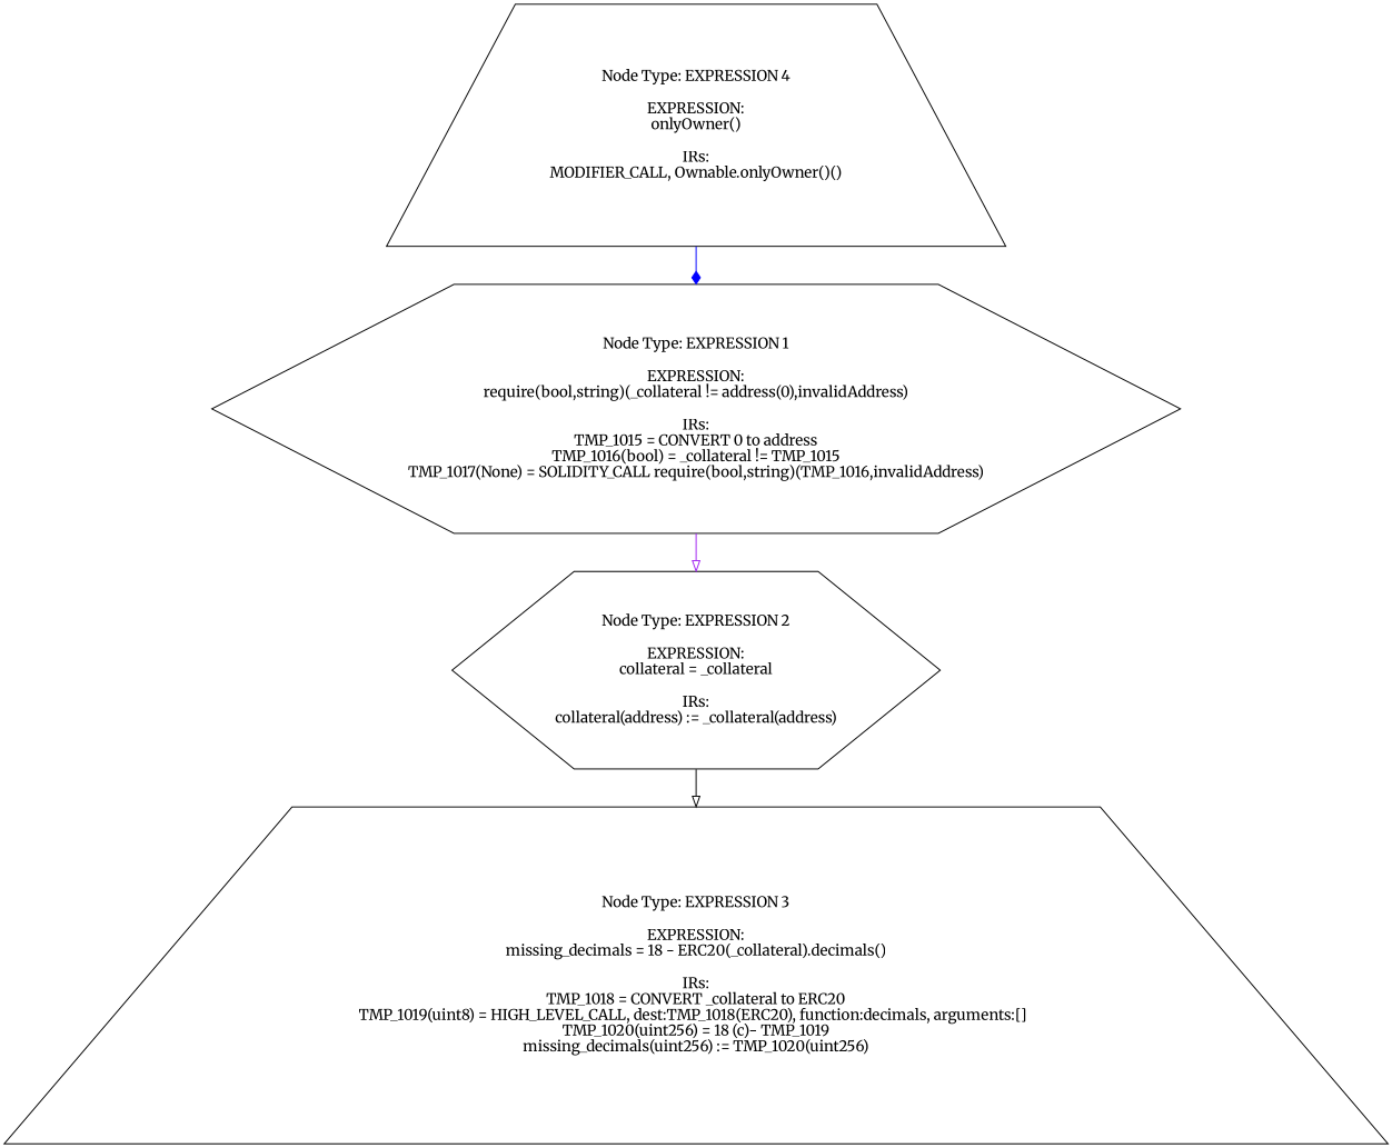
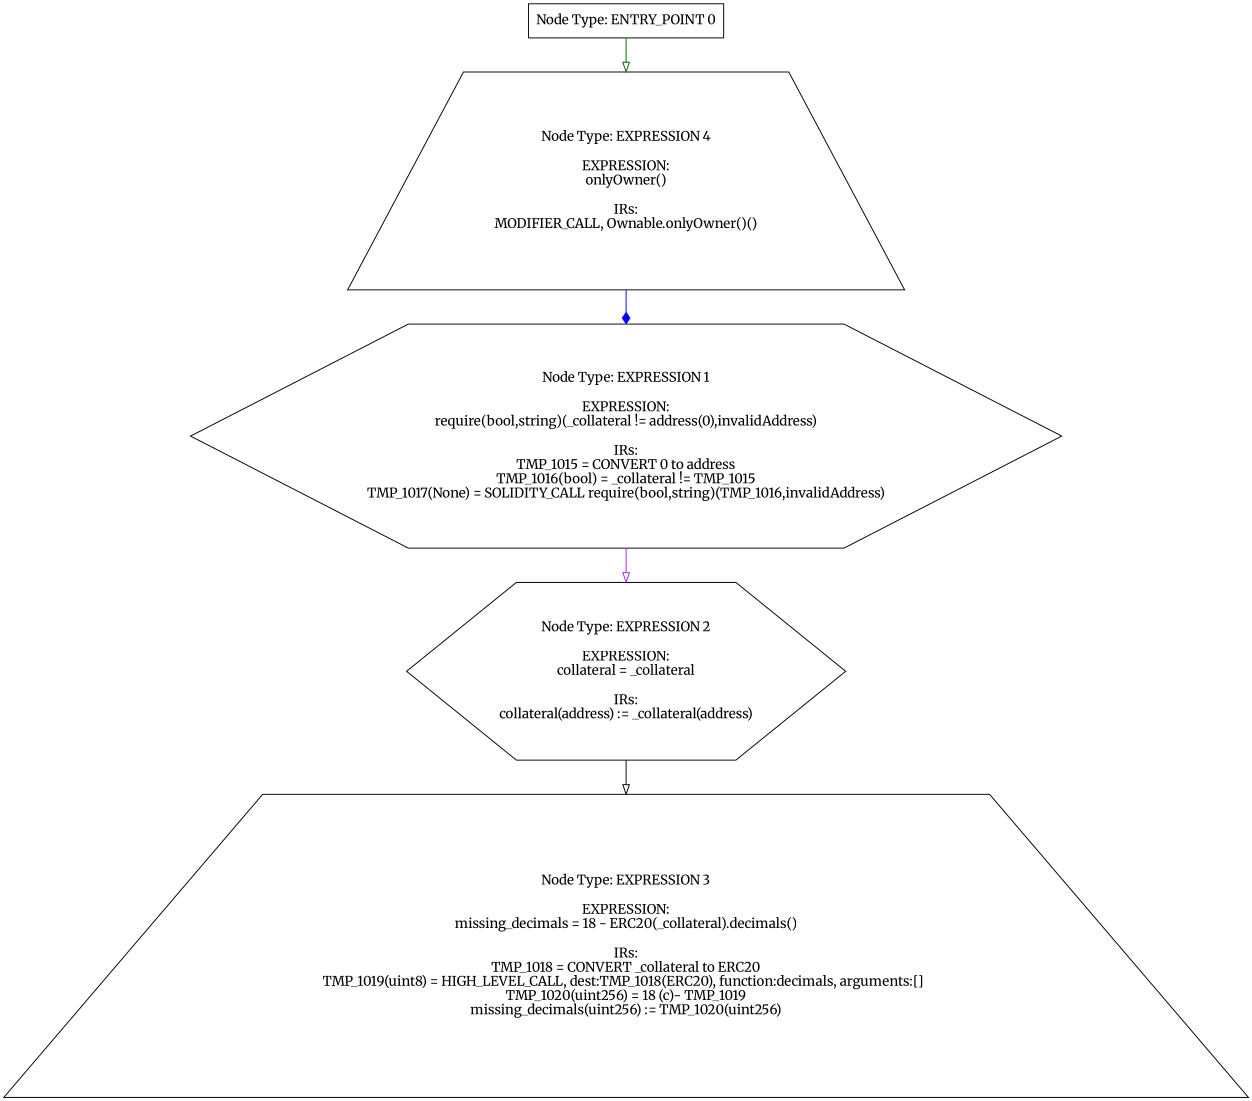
  digraph {
    fontname=Merriweather
    node [shape=trapezium fontname=Merriweather]
    edge [arrowhead=onormal fontname=Merriweather]
+   n1 [label="Node Type: ENTRY_POINT 0\n" shape=box]
    n2 [label="Node Type: EXPRESSION 4\n\nEXPRESSION:\nonlyOwner()\n\nIRs:\nMODIFIER_CALL, Ownable.onlyOwner()()"]
    n3 [label="Node Type: EXPRESSION 1\n\nEXPRESSION:\nrequire(bool,string)(_collateral != address(0),invalidAddress)\n\nIRs:\nTMP_1015 = CONVERT 0 to address\nTMP_1016(bool) = _collateral != TMP_1015\nTMP_1017(None) = SOLIDITY_CALL require(bool,string)(TMP_1016,invalidAddress)" shape=hexagon]
    n4 [label="Node Type: EXPRESSION 2\n\nEXPRESSION:\ncollateral = _collateral\n\nIRs:\ncollateral(address) := _collateral(address)" shape=hexagon]
    n5 [label="Node Type: EXPRESSION 3\n\nEXPRESSION:\nmissing_decimals = 18 - ERC20(_collateral).decimals()\n\nIRs:\nTMP_1018 = CONVERT _collateral to ERC20\nTMP_1019(uint8) = HIGH_LEVEL_CALL, dest:TMP_1018(ERC20), function:decimals, arguments:[]  \nTMP_1020(uint256) = 18 (c)- TMP_1019\nmissing_decimals(uint256) := TMP_1020(uint256)"]
+   n1 -> n2 [color=darkgreen]
    n2 -> n3 [color=blue arrowhead=diamond]
    n3 -> n4 [color=purple]
    n4 -> n5 [color=black]
  }
